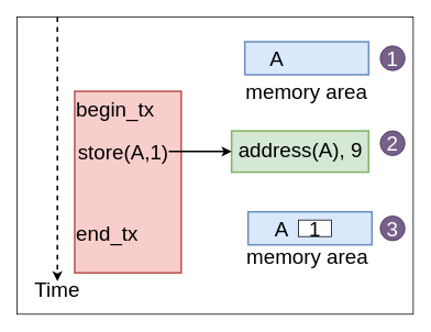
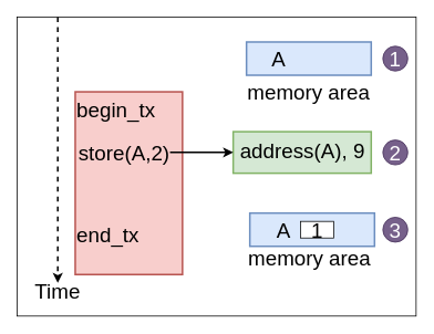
  <mxCell id="0" />
  <mxCell id="1" parent="0" />
  <mxCell id="2" value="" style="rounded=0;whiteSpace=wrap;html=1;fontSize=25;fontColor=#000000;align=left;fillColor=#FFFFFF;fontStyle=0" parent="1" vertex="1"><mxGeometry x="20" y="20" width="480" height="360" as="geometry" /></mxCell>
  <mxCell id="3" value="" style="rounded=0;whiteSpace=wrap;html=1;fillColor=#d5e8d4;strokeColor=#82b366;strokeWidth=2;fontStyle=0;fontSize=25;" parent="1" vertex="1"><mxGeometry x="280" y="158" width="166" height="50" as="geometry" /></mxCell>
  <mxCell id="4" value="begin_tx&lt;br style=&quot;font-size: 25px&quot;&gt;&amp;nbsp;&lt;br style=&quot;font-size: 25px&quot;&gt;&lt;br style=&quot;font-size: 25px&quot;&gt;&lt;br style=&quot;font-size: 25px&quot;&gt;&lt;span style=&quot;font-size: 25px&quot;&gt;&lt;br style=&quot;font-size: 25px&quot;&gt;end_tx&lt;/span&gt;" style="text;html=1;fillColor=#f8cecc;align=left;verticalAlign=top;whiteSpace=wrap;rounded=0;fontSize=25;strokeWidth=2;strokeColor=#b85450;fontStyle=0" parent="1" vertex="1"><mxGeometry x="90" y="110" width="129" height="220" as="geometry" /></mxCell>
  <mxCell id="5" value="memory area" style="text;html=1;strokeColor=none;fillColor=none;align=center;verticalAlign=middle;whiteSpace=wrap;rounded=0;fontSize=25;fontStyle=0" parent="1" vertex="1"><mxGeometry x="293" y="100" width="156" height="20" as="geometry" /></mxCell>
  <mxCell id="6" value="" style="endArrow=classic;html=1;fontSize=25;strokeWidth=2;dashed=1;fontStyle=0" parent="1" target="9" edge="1"><mxGeometry width="50" height="50" relative="1" as="geometry"><mxPoint x="69" y="20" as="sourcePoint" /><mxPoint x="69" y="350" as="targetPoint" /></mxGeometry></mxCell>
  <mxCell id="7" value="" style="rounded=0;whiteSpace=wrap;html=1;fontSize=25;fillColor=#dae8fc;strokeColor=#6c8ebf;strokeWidth=2;fontStyle=0" parent="1" vertex="1"><mxGeometry x="300" y="256" width="150" height="40" as="geometry" /></mxCell>
  <mxCell id="8" value="" style="rounded=0;whiteSpace=wrap;html=1;fontSize=25;strokeWidth=2;fillColor=#dae8fc;strokeColor=#6c8ebf;fontStyle=0" parent="1" vertex="1"><mxGeometry x="296" y="50" width="150" height="40" as="geometry" /></mxCell>
  <mxCell id="9" value="Time" style="text;html=1;strokeColor=none;fillColor=none;align=center;verticalAlign=middle;whiteSpace=wrap;rounded=0;fontSize=25;fontStyle=0" parent="1" vertex="1"><mxGeometry x="49" y="340" width="40" height="20" as="geometry" /></mxCell>
  <mxCell id="10" style="edgeStyle=orthogonalEdgeStyle;rounded=0;orthogonalLoop=1;jettySize=auto;html=1;entryX=0;entryY=0.5;entryDx=0;entryDy=0;fontSize=25;fontColor=#000000;strokeWidth=2;fontStyle=0" parent="1" source="11" target="3" edge="1"><mxGeometry relative="1" as="geometry" /></mxCell>
- <mxCell id="11" value="store(A,1)" style="text;html=1;strokeColor=none;fillColor=none;align=center;verticalAlign=middle;whiteSpace=wrap;rounded=0;fontSize=25;fontStyle=0" parent="1" vertex="1"><mxGeometry x="94" y="173" width="110" height="20" as="geometry" /></mxCell>
+ <mxCell id="11" value="store(A,2)" style="text;html=1;strokeColor=none;fillColor=none;align=center;verticalAlign=middle;whiteSpace=wrap;rounded=0;fontSize=25;fontStyle=0" parent="1" vertex="1"><mxGeometry x="94" y="173" width="110" height="20" as="geometry" /></mxCell>
  <mxCell id="12" value="address(A), 9" style="text;html=1;strokeColor=none;fillColor=none;align=center;verticalAlign=middle;whiteSpace=wrap;rounded=0;fontSize=25;fontStyle=0" parent="1" vertex="1"><mxGeometry x="281" y="171" width="165" height="20" as="geometry" /></mxCell>
  <mxCell id="13" value="memory area" style="text;html=1;strokeColor=none;fillColor=none;align=center;verticalAlign=middle;whiteSpace=wrap;rounded=0;fontSize=25;fontStyle=0" parent="1" vertex="1"><mxGeometry x="297" y="300" width="150" height="20" as="geometry" /></mxCell>
  <mxCell id="14" value="A" style="text;html=1;strokeColor=none;fillColor=none;align=center;verticalAlign=middle;whiteSpace=wrap;rounded=0;fontSize=25;fontColor=#000000;fontStyle=0" parent="1" vertex="1"><mxGeometry x="315" y="60" width="40" height="20" as="geometry" /></mxCell>
  <mxCell id="15" value="3" style="ellipse;whiteSpace=wrap;html=1;aspect=fixed;fontSize=25;fontColor=#ffffff;fillColor=#76608a;align=center;fontStyle=0;strokeColor=#432D57;" parent="1" vertex="1"><mxGeometry x="460" y="261" width="30" height="30" as="geometry" /></mxCell>
- <mxCell id="16" value="2" style="ellipse;whiteSpace=wrap;html=1;aspect=fixed;fontSize=25;fontColor=#ffffff;fillColor=#76608a;align=center;fontStyle=0;strokeColor=#432D57;" parent="1" vertex="1"><mxGeometry x="460" y="158" width="30" height="30" as="geometry" /></mxCell>
+ <mxCell id="16" value="2" style="ellipse;whiteSpace=wrap;html=1;aspect=fixed;fontSize=25;fontColor=#ffffff;fillColor=#76608a;align=center;fontStyle=0;strokeColor=#432D57;" parent="1" vertex="1"><mxGeometry x="460" y="168" width="30" height="30" as="geometry" /></mxCell>
  <mxCell id="17" value="1" style="ellipse;whiteSpace=wrap;html=1;aspect=fixed;fontSize=25;fontColor=#ffffff;fillColor=#76608a;align=center;fontStyle=0;strokeColor=#432D57;" parent="1" vertex="1"><mxGeometry x="460" y="55" width="30" height="30" as="geometry" /></mxCell>
  <mxCell id="18" value="1" style="rounded=0;whiteSpace=wrap;html=1;fontSize=25;fontColor=#000000;fillColor=#FFFFFF;align=center;fontStyle=0" parent="1" vertex="1"><mxGeometry x="361" y="266" width="40" height="20" as="geometry" /></mxCell>
  <mxCell id="19" value="A" style="text;html=1;strokeColor=none;fillColor=none;align=center;verticalAlign=middle;whiteSpace=wrap;rounded=0;fontSize=25;fontColor=#000000;fontStyle=0" parent="1" vertex="1"><mxGeometry x="321" y="266" width="40" height="20" as="geometry" /></mxCell>
